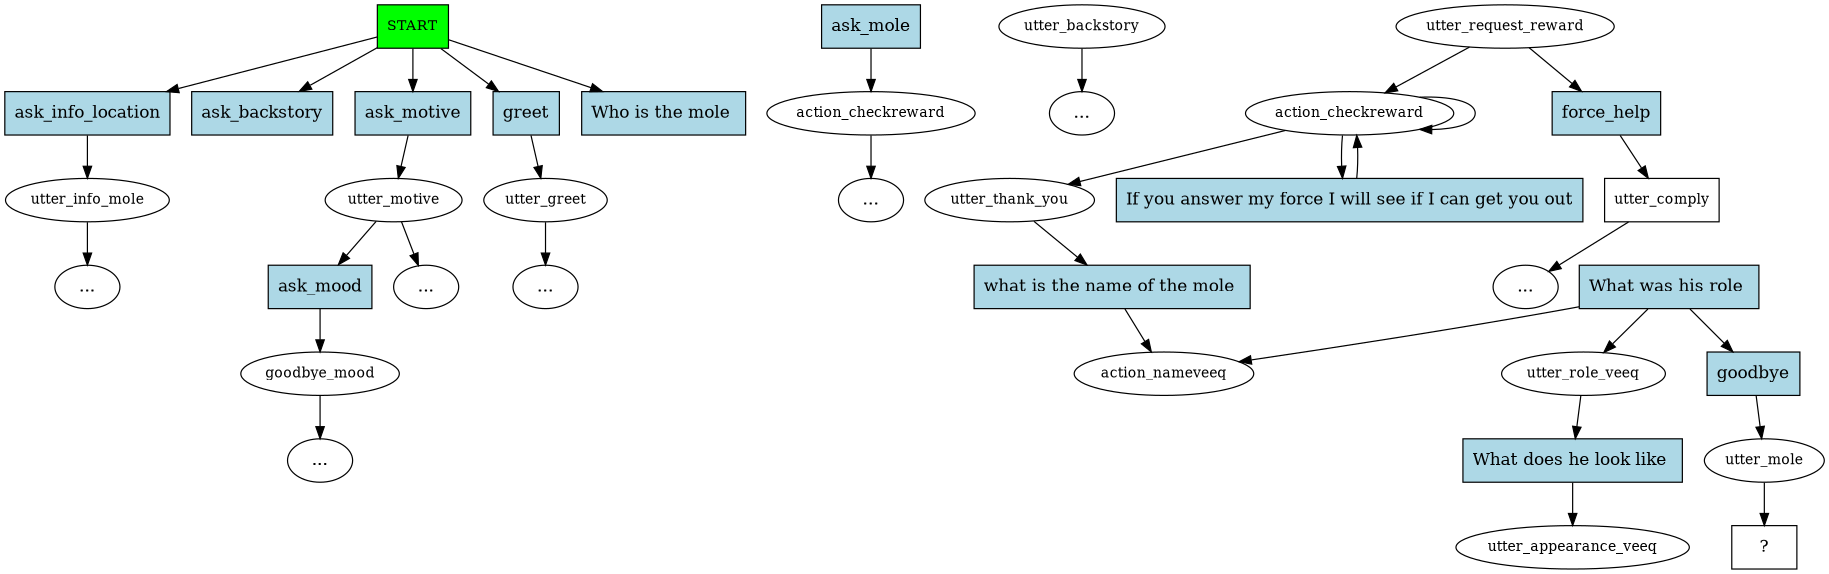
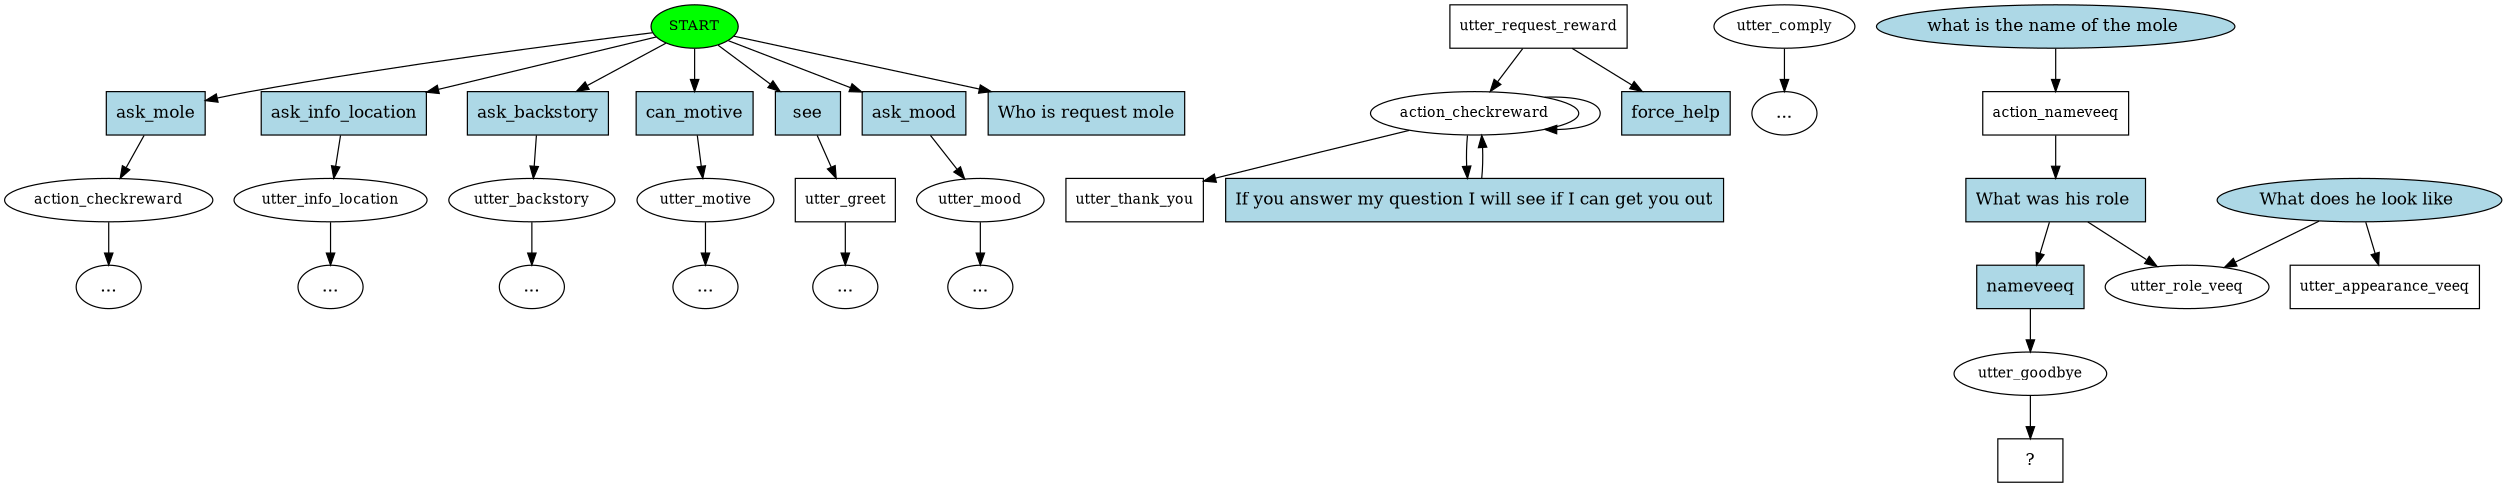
  digraph {
-   n1 [fillcolor=green fontsize=12 label=START style=filled shape=box]
+   n1 [fillcolor=green fontsize=12 label=START style=filled]
    n2 [fillcolor=lightblue label=ask_mole shape=rect style=filled]
    n3 [fillcolor=lightblue label=ask_info_location shape=rect style=filled]
    n4 [fillcolor=lightblue label=ask_backstory shape=rect style=filled]
-   n5 [fillcolor=lightblue label=ask_motive shape=rect style=filled]
-   n6 [fillcolor=lightblue label=greet shape=rect style=filled]
+   n5 [fillcolor=lightblue label=can_motive shape=rect style=filled]
+   n6 [fillcolor=lightblue label=see shape=rect style=filled]
    n7 [fillcolor=lightblue label=ask_mood shape=rect style=filled]
-   n8 [fillcolor=lightblue label="Who is the mole " shape=rect style=filled]
+   n8 [fillcolor=lightblue label="Who is request mole" shape=rect style=filled]
    n9 [fontsize=12 label=action_checkreward]
-   n10 [fontsize=12 label=utter_info_mole]
+   n10 [fontsize=12 label=utter_info_location]
    n11 [fontsize=12 label=utter_backstory]
    n12 [fontsize=12 label=utter_motive]
-   n13 [fontsize=12 label=utter_greet]
-   n14 [fontsize=12 label=goodbye_mood]
+   n13 [fontsize=12 label=utter_greet shape=box]
+   n14 [fontsize=12 label=utter_mood]
    n15 [label="..."]
    n16 [label="..."]
    n17 [label="..."]
    n18 [label="..."]
    n19 [label="..."]
    n20 [label="..."]
-   n21 [fontsize=12 label=utter_request_reward]
+   n21 [fontsize=12 label=utter_request_reward shape=box]
    n22 [fontsize=12 label=action_checkreward]
    n23 [fillcolor=lightblue label=force_help shape=rect style=filled]
-   n24 [fontsize=12 label=utter_thank_you]
-   n25 [fillcolor=lightblue label="If you answer my force I will see if I can get you out" shape=rect style=filled]
-   n26 [fontsize=12 label=utter_comply shape=box]
+   n24 [fontsize=12 label=utter_thank_you shape=box]
+   n25 [fillcolor=lightblue label="If you answer my question I will see if I can get you out" shape=rect style=filled]
+   n26 [fontsize=12 label=utter_comply]
    n27 [label="..."]
-   n28 [fillcolor=lightblue label="what is the name of the mole " shape=rect style=filled]
-   n29 [fontsize=12 label=action_nameveeq]
+   n28 [fillcolor=lightblue label="what is the name of the mole " shape=ellipse style=filled]
+   n29 [fontsize=12 label=action_nameveeq shape=box]
    n30 [fillcolor=lightblue label="What was his role " shape=rect style=filled]
    n31 [fontsize=12 label=utter_role_veeq]
-   n32 [fillcolor=lightblue label=goodbye shape=rect style=filled]
-   n33 [fillcolor=lightblue label="What does he look like " shape=rect style=filled]
-   n34 [fontsize=12 label=utter_appearance_veeq]
-   n35 [fontsize=12 label=utter_mole]
+   n32 [fillcolor=lightblue label=nameveeq shape=rect style=filled]
+   n33 [fillcolor=lightblue label="What does he look like " shape=ellipse style=filled]
+   n34 [fontsize=12 label=utter_appearance_veeq shape=box]
+   n35 [fontsize=12 label=utter_goodbye]
    n36 [label="  ?  " shape=rect]
+   n1 -> n2
    n1 -> n3
    n1 -> n4
    n1 -> n5
    n1 -> n6
-   n12 -> n7
+   n1 -> n7
    n1 -> n8
    n2 -> n9
    n3 -> n10
+   n4 -> n11
    n5 -> n12
    n6 -> n13
    n7 -> n14
    n9 -> n15
    n10 -> n16
    n11 -> n17
    n12 -> n18
    n13 -> n19
    n14 -> n20
    n21 -> n22
    n21 -> n23
    n22 -> n22
    n22 -> n24
    n22 -> n25
-   n23 -> n26
-   n24 -> n28
    n25 -> n22
    n26 -> n27
    n28 -> n29
-   n30 -> n29
+   n29 -> n30
    n30 -> n31
    n30 -> n32
-   n31 -> n33
+   n33 -> n31
    n32 -> n35
    n33 -> n34
    n35 -> n36
  }
